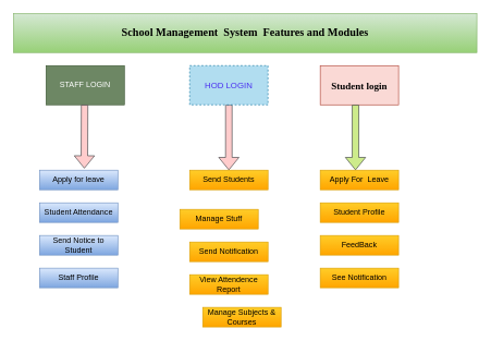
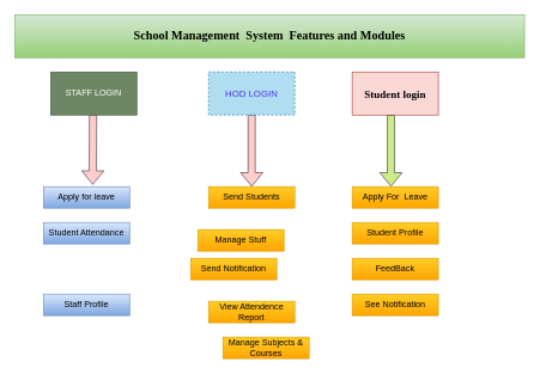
  <mxCell id="0" />
  <mxCell id="1" parent="0" />
  <mxCell id="2" value="STAFF LOGIN" style="rounded=0;whiteSpace=wrap;html=1;fillColor=#6d8764;strokeColor=#3A5431;fontColor=#ffffff;" vertex="1" parent="1"><mxGeometry x="70" y="100" width="120" height="60" as="geometry" /></mxCell>
  <mxCell id="3" value="&lt;h1 style=&quot;font-size: 15px&quot;&gt;Student login&lt;/h1&gt;" style="rounded=0;whiteSpace=wrap;html=1;fillColor=#fad9d5;strokeColor=#ae4132;fontFamily=Verdana;labelBorderColor=none;fontColor=#000000;" vertex="1" parent="1"><mxGeometry x="490" y="100" width="120" height="60" as="geometry" /></mxCell>
  <mxCell id="4" value="" style="shape=flexArrow;endArrow=classic;html=1;fillColor=#ffcccc;strokeColor=#36393d;" edge="1" parent="1" source="19"><mxGeometry width="50" height="50" relative="1" as="geometry"><mxPoint x="310" y="240" as="sourcePoint" /><mxPoint x="350" y="260" as="targetPoint" /></mxGeometry></mxCell>
  <mxCell id="5" value="" style="shape=flexArrow;endArrow=classic;html=1;exitX=0.45;exitY=1;exitDx=0;exitDy=0;exitPerimeter=0;fillColor=#cdeb8b;strokeColor=#36393d;" edge="1" parent="1" source="3"><mxGeometry width="50" height="50" relative="1" as="geometry"><mxPoint x="520" y="230" as="sourcePoint" /><mxPoint x="544" y="260" as="targetPoint" /></mxGeometry></mxCell>
  <mxCell id="6" value="Apply for leave" style="rounded=0;whiteSpace=wrap;html=1;fillColor=#dae8fc;gradientColor=#7ea6e0;strokeColor=#6c8ebf;" vertex="1" parent="1"><mxGeometry x="60" y="260" width="120" height="30" as="geometry" /></mxCell>
  <mxCell id="7" value="Student Attendance" style="rounded=0;whiteSpace=wrap;html=1;fillColor=#dae8fc;gradientColor=#7ea6e0;strokeColor=#6c8ebf;" vertex="1" parent="1"><mxGeometry x="60" y="310" width="120" height="30" as="geometry" /></mxCell>
- <mxCell id="8" value="Send Notice to Student" style="rounded=0;whiteSpace=wrap;html=1;fillColor=#dae8fc;gradientColor=#7ea6e0;strokeColor=#6c8ebf;" vertex="1" parent="1"><mxGeometry x="60" y="360" width="120" height="30" as="geometry" /></mxCell>
  <mxCell id="9" value="Staff Profile" style="rounded=0;whiteSpace=wrap;html=1;fillColor=#dae8fc;gradientColor=#7ea6e0;strokeColor=#6c8ebf;" vertex="1" parent="1"><mxGeometry x="60" y="410" width="120" height="30" as="geometry" /></mxCell>
  <mxCell id="10" value="Send Students" style="rounded=0;whiteSpace=wrap;html=1;fillColor=#ffcd28;strokeColor=#d79b00;gradientColor=#ffa500;" vertex="1" parent="1"><mxGeometry x="290" y="260" width="120" height="30" as="geometry" /></mxCell>
  <mxCell id="11" value="Apply For&amp;nbsp; Leave" style="rounded=0;whiteSpace=wrap;html=1;fillColor=#ffcd28;gradientColor=#ffa500;strokeColor=#d79b00;" vertex="1" parent="1"><mxGeometry x="490" y="260" width="120" height="30" as="geometry" /></mxCell>
  <mxCell id="12" value="Manage Stuff" style="rounded=0;whiteSpace=wrap;html=1;fillColor=#ffcd28;gradientColor=#ffa500;strokeColor=#d79b00;" vertex="1" parent="1"><mxGeometry x="275" y="320" width="120" height="30" as="geometry" /></mxCell>
  <mxCell id="13" value="Student Profile" style="rounded=0;whiteSpace=wrap;html=1;fillColor=#ffcd28;gradientColor=#ffa500;strokeColor=#d79b00;" vertex="1" parent="1"><mxGeometry x="490" y="310" width="120" height="30" as="geometry" /></mxCell>
- <mxCell id="14" value="Send Notification" style="rounded=0;whiteSpace=wrap;html=1;fillColor=#ffcd28;gradientColor=#ffa500;strokeColor=#d79b00;" vertex="1" parent="1"><mxGeometry x="290" y="370" width="120" height="30" as="geometry" /></mxCell>
+ <mxCell id="14" value="Send Notification" style="rounded=0;whiteSpace=wrap;html=1;fillColor=#ffcd28;gradientColor=#ffa500;strokeColor=#d79b00;" vertex="1" parent="1"><mxGeometry x="265" y="360" width="120" height="30" as="geometry" /></mxCell>
  <mxCell id="15" value="FeedBack" style="rounded=0;whiteSpace=wrap;html=1;fillColor=#ffcd28;gradientColor=#ffa500;strokeColor=#d79b00;" vertex="1" parent="1"><mxGeometry x="490" y="360" width="120" height="30" as="geometry" /></mxCell>
  <mxCell id="16" value="View Attendence Report" style="rounded=0;whiteSpace=wrap;html=1;fillColor=#ffcd28;gradientColor=#ffa500;strokeColor=#d79b00;" vertex="1" parent="1"><mxGeometry x="290" y="420" width="120" height="30" as="geometry" /></mxCell>
  <mxCell id="17" value="See Notification" style="rounded=0;whiteSpace=wrap;html=1;fillColor=#ffcd28;gradientColor=#ffa500;strokeColor=#d79b00;" vertex="1" parent="1"><mxGeometry x="490" y="410" width="120" height="30" as="geometry" /></mxCell>
  <mxCell id="18" value="Manage Subjects &amp;amp; Courses" style="rounded=0;whiteSpace=wrap;html=1;fillColor=#ffcd28;gradientColor=#ffa500;strokeColor=#d79b00;" vertex="1" parent="1"><mxGeometry x="310" y="470" width="120" height="30" as="geometry" /></mxCell>
  <mxCell id="19" value="HOD LOGIN" style="rounded=0;whiteSpace=wrap;html=1;fillColor=#b1ddf0;strokeColor=#10739e;fontColor=#4A30F0;fontSize=13;dashed=1;" vertex="1" parent="1"><mxGeometry x="290" y="100" width="120" height="60" as="geometry" /></mxCell>
  <mxCell id="20" value="" style="shape=flexArrow;endArrow=classic;html=1;entryX=0.572;entryY=-0.085;entryDx=0;entryDy=0;entryPerimeter=0;fillColor=#ffcccc;strokeColor=#36393d;" edge="1" parent="1" target="6"><mxGeometry width="50" height="50" relative="1" as="geometry"><mxPoint x="129" y="160" as="sourcePoint" /><mxPoint x="360" y="270" as="targetPoint" /><Array as="points" /></mxGeometry></mxCell>
  <mxCell id="21" value="&lt;font style=&quot;font-size: 17px&quot;&gt;&lt;b&gt;School Management&amp;nbsp; System&amp;nbsp; Features and Modules&lt;/b&gt;&lt;/font&gt;" style="rounded=0;whiteSpace=wrap;html=1;labelBackgroundColor=none;labelBorderColor=none;fontFamily=Verdana;fontSize=13;fillColor=#d5e8d4;gradientColor=#97d077;strokeColor=#82b366;fontColor=#000000;" vertex="1" parent="1"><mxGeometry width="710" height="60" as="geometry" x="20" y="20" /></mxCell>
